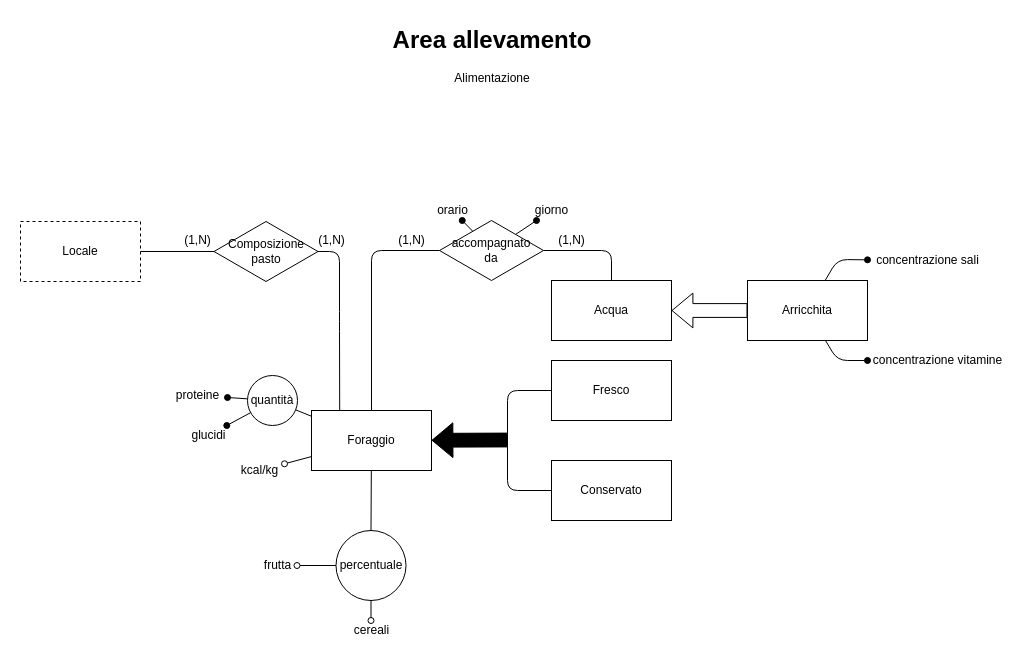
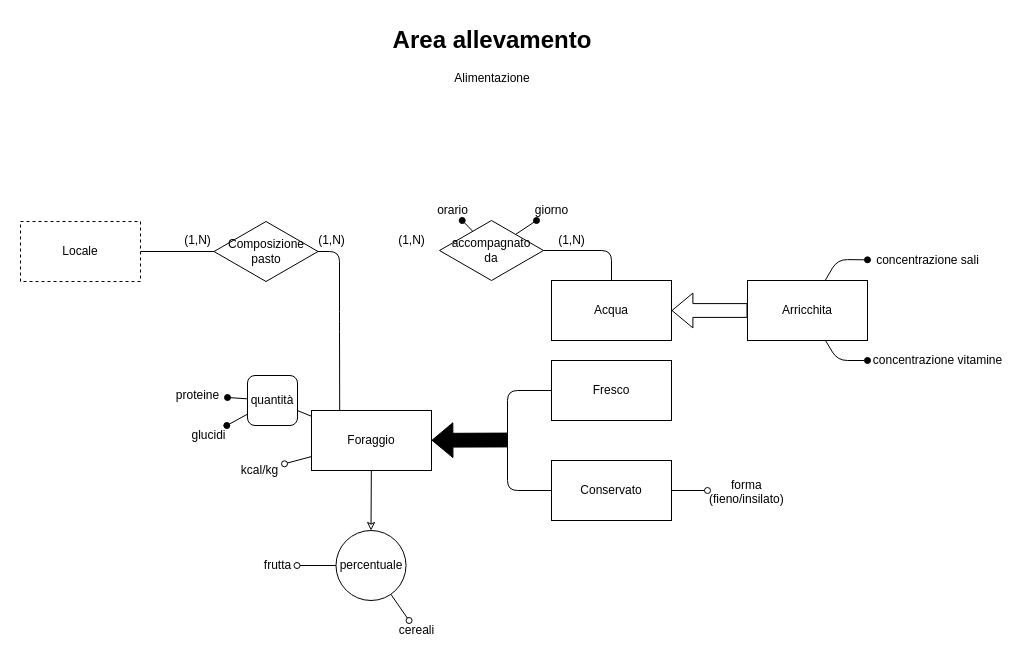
  <mxCell id="0" />
  <mxCell id="1" parent="0" />
  <mxCell id="2" value="&lt;h1&gt;Area allevamento&lt;/h1&gt;&lt;div&gt;Alimentazione&lt;/div&gt;" style="text;html=1;strokeColor=none;fillColor=none;spacing=5;spacingTop=-20;whiteSpace=wrap;overflow=hidden;rounded=0;align=center;" parent="1" vertex="1"><mxGeometry x="386.5" y="20" width="210" height="120" as="geometry" /></mxCell>
  <mxCell id="3" style="edgeStyle=none;rounded=1;orthogonalLoop=1;jettySize=auto;html=1;endArrow=oval;endFill=1;" parent="1" source="20" target="21" edge="1"><mxGeometry relative="1" as="geometry"><mxPoint x="551" y="159.474" as="sourcePoint" /></mxGeometry></mxCell>
  <mxCell id="4" style="edgeStyle=none;rounded=1;orthogonalLoop=1;jettySize=auto;html=1;endArrow=oval;endFill=1;" parent="1" source="20" target="22" edge="1"><mxGeometry relative="1" as="geometry"><mxPoint x="551" y="180.526" as="sourcePoint" /></mxGeometry></mxCell>
  <mxCell id="5" value="" style="edgeStyle=none;rounded=1;orthogonalLoop=1;jettySize=auto;html=1;endArrow=none;endFill=0;" parent="1" edge="1"><mxGeometry relative="1" as="geometry"><mxPoint x="371" y="550" as="targetPoint" /></mxGeometry></mxCell>
  <mxCell id="6" style="edgeStyle=none;rounded=1;orthogonalLoop=1;jettySize=auto;html=1;endArrow=none;endFill=0;" parent="1" source="9" target="25" edge="1"><mxGeometry relative="1" as="geometry" /></mxCell>
  <mxCell id="7" style="edgeStyle=none;rounded=1;orthogonalLoop=1;jettySize=auto;html=1;endArrow=oval;endFill=0;" parent="1" source="9" target="28" edge="1"><mxGeometry relative="1" as="geometry" /></mxCell>
  <mxCell id="8" style="orthogonalLoop=1;jettySize=auto;html=1;exitX=0.06;exitY=-0.013;exitDx=0;exitDy=0;exitPerimeter=0;endArrow=none;endFill=0;entryX=1;entryY=0.5;entryDx=0;entryDy=0;rounded=1;" edge="1" parent="1" target="43"><mxGeometry relative="1" as="geometry"><mxPoint x="338" y="301" as="targetPoint" /><mxPoint x="339.2" y="410.22" as="sourcePoint" /><Array as="points"><mxPoint x="339" y="321" /><mxPoint x="339" y="251" /></Array></mxGeometry></mxCell>
  <mxCell id="9" value="Foraggio" style="rounded=0;whiteSpace=wrap;html=1;align=center;" parent="1" vertex="1"><mxGeometry x="311" y="410" width="120" height="60" as="geometry" /></mxCell>
- <mxCell id="10" style="edgeStyle=none;rounded=1;orthogonalLoop=1;jettySize=auto;html=1;endArrow=none;endFill=0;fillColor=#000000;" parent="1" source="9" target="37" edge="1"><mxGeometry relative="1" as="geometry"><mxPoint x="371" y="640" as="targetPoint" /><mxPoint x="371" y="610" as="sourcePoint" /></mxGeometry></mxCell>
+ <mxCell id="10" style="edgeStyle=none;rounded=1;orthogonalLoop=1;jettySize=auto;html=1;endArrow=classic;endFill=0;fillColor=#000000;" parent="1" source="9" target="37" edge="1"><mxGeometry relative="1" as="geometry"><mxPoint x="371" y="640" as="targetPoint" /><mxPoint x="371" y="610" as="sourcePoint" /></mxGeometry></mxCell>
  <mxCell id="11" value="Acqua" style="rounded=0;whiteSpace=wrap;html=1;align=center;" parent="1" vertex="1"><mxGeometry x="551" y="280" width="120" height="60" as="geometry" /></mxCell>
  <mxCell id="12" value="" style="shape=flexArrow;endArrow=classic;html=1;width=13.81;endSize=6.633;" parent="1" source="15" target="11" edge="1"><mxGeometry width="50" height="50" relative="1" as="geometry"><mxPoint x="747" y="310" as="sourcePoint" /><mxPoint x="777" y="280" as="targetPoint" /></mxGeometry></mxCell>
  <mxCell id="13" style="rounded=1;orthogonalLoop=1;jettySize=auto;html=1;endArrow=oval;endFill=1;" parent="1" source="15" target="16" edge="1"><mxGeometry relative="1" as="geometry"><mxPoint x="837" y="250" as="targetPoint" /><Array as="points"><mxPoint x="837" y="259" /></Array></mxGeometry></mxCell>
  <mxCell id="14" style="edgeStyle=none;rounded=1;orthogonalLoop=1;jettySize=auto;html=1;endArrow=oval;endFill=1;" parent="1" source="15" target="17" edge="1"><mxGeometry relative="1" as="geometry"><Array as="points"><mxPoint x="837" y="360" /></Array></mxGeometry></mxCell>
  <mxCell id="15" value="Arricchita&lt;br&gt;" style="rounded=0;whiteSpace=wrap;html=1;align=center;" parent="1" vertex="1"><mxGeometry x="747" y="280" width="120" height="60" as="geometry" /></mxCell>
  <mxCell id="16" value="concentrazione sali&lt;br&gt;" style="text;html=1;resizable=0;points=[];autosize=1;align=center;verticalAlign=top;spacingTop=-4;" parent="1" vertex="1"><mxGeometry x="867" y="250" width="120" height="20" as="geometry" /></mxCell>
  <mxCell id="17" value="concentrazione vitamine&lt;br&gt;" style="text;html=1;resizable=0;points=[];autosize=1;align=center;verticalAlign=top;spacingTop=-4;" parent="1" vertex="1"><mxGeometry x="867" y="350" width="140" height="20" as="geometry" /></mxCell>
  <mxCell id="18" style="edgeStyle=none;rounded=1;orthogonalLoop=1;jettySize=auto;html=1;endArrow=none;endFill=0;" parent="1" source="20" target="11" edge="1"><mxGeometry relative="1" as="geometry"><mxPoint x="611" y="290" as="targetPoint" /><Array as="points"><mxPoint x="611" y="250" /></Array></mxGeometry></mxCell>
- <mxCell id="19" style="edgeStyle=none;rounded=1;orthogonalLoop=1;jettySize=auto;html=1;endArrow=none;endFill=0;" parent="1" source="20" target="9" edge="1"><mxGeometry relative="1" as="geometry"><mxPoint x="371" y="290" as="targetPoint" /><Array as="points"><mxPoint x="371" y="250" /></Array></mxGeometry></mxCell>
  <mxCell id="20" value="accompagnato&lt;br&gt;da" style="rhombus;whiteSpace=wrap;html=1;align=center;" parent="1" vertex="1"><mxGeometry x="439" y="220" width="104" height="60" as="geometry" /></mxCell>
  <mxCell id="21" value="orario&lt;br&gt;" style="text;html=1;resizable=0;points=[];autosize=1;align=center;verticalAlign=top;spacingTop=-4;" parent="1" vertex="1"><mxGeometry x="427" y="200" width="50" height="20" as="geometry" /></mxCell>
  <mxCell id="22" value="giorno&lt;br&gt;" style="text;html=1;resizable=0;points=[];autosize=1;align=center;verticalAlign=top;spacingTop=-4;" parent="1" vertex="1"><mxGeometry x="526" y="200" width="50" height="20" as="geometry" /></mxCell>
  <mxCell id="23" style="edgeStyle=none;rounded=1;orthogonalLoop=1;jettySize=auto;html=1;endArrow=oval;endFill=1;" parent="1" source="25" target="26" edge="1"><mxGeometry relative="1" as="geometry" /></mxCell>
  <mxCell id="24" style="edgeStyle=none;rounded=1;orthogonalLoop=1;jettySize=auto;html=1;endArrow=oval;endFill=1;" parent="1" source="25" target="27" edge="1"><mxGeometry relative="1" as="geometry" /></mxCell>
- <mxCell id="25" value="quantità" style="ellipse;whiteSpace=wrap;html=1;aspect=fixed;align=center;" parent="1" vertex="1"><mxGeometry x="247" y="375" width="50" height="50" as="geometry" /></mxCell>
+ <mxCell id="25" value="quantità" style="whiteSpace=wrap;html=1;aspect=fixed;align=center;rounded=1;" parent="1" vertex="1"><mxGeometry x="247" y="375" width="50" height="50" as="geometry" /></mxCell>
  <mxCell id="26" value="proteine&lt;br&gt;" style="text;html=1;resizable=0;points=[];autosize=1;align=center;verticalAlign=top;spacingTop=-4;" parent="1" vertex="1"><mxGeometry x="167" y="385" width="60" height="20" as="geometry" /></mxCell>
  <mxCell id="27" value="glucidi&lt;br&gt;" style="text;html=1;resizable=0;points=[];autosize=1;align=center;verticalAlign=top;spacingTop=-4;" parent="1" vertex="1"><mxGeometry x="183" y="425" width="50" height="20" as="geometry" /></mxCell>
  <mxCell id="28" value="kcal/kg&lt;br&gt;" style="text;html=1;resizable=0;points=[];autosize=1;align=center;verticalAlign=top;spacingTop=-4;" parent="1" vertex="1"><mxGeometry x="234" y="460" width="50" height="20" as="geometry" /></mxCell>
  <mxCell id="29" value="" style="shape=flexArrow;endArrow=classic;html=1;width=13.81;endSize=6.633;fillColor=#000000;" parent="1" target="9" edge="1"><mxGeometry width="50" height="50" relative="1" as="geometry"><mxPoint x="507" y="439.5" as="sourcePoint" /><mxPoint x="431" y="439.5" as="targetPoint" /></mxGeometry></mxCell>
  <mxCell id="30" style="edgeStyle=none;rounded=1;orthogonalLoop=1;jettySize=auto;html=1;endArrow=none;endFill=0;fillColor=#000000;" parent="1" source="31" target="33" edge="1"><mxGeometry relative="1" as="geometry"><Array as="points"><mxPoint x="507" y="390" /><mxPoint x="507" y="490" /></Array></mxGeometry></mxCell>
  <mxCell id="31" value="Fresco" style="rounded=0;whiteSpace=wrap;html=1;align=center;" parent="1" vertex="1"><mxGeometry x="551" y="360" width="120" height="60" as="geometry" /></mxCell>
+ <mxCell id="32" style="edgeStyle=none;rounded=1;orthogonalLoop=1;jettySize=auto;html=1;endArrow=oval;endFill=0;fillColor=#000000;" parent="1" source="33" target="34" edge="1"><mxGeometry relative="1" as="geometry"><mxPoint x="707" y="490" as="targetPoint" /></mxGeometry></mxCell>
  <mxCell id="33" value="Conservato&lt;br&gt;" style="rounded=0;whiteSpace=wrap;html=1;align=center;" parent="1" vertex="1"><mxGeometry x="551" y="460" width="120" height="60" as="geometry" /></mxCell>
+ <mxCell id="34" value="&lt;div align=&quot;center&quot;&gt;forma&lt;br&gt;(fieno/insilato)&lt;br&gt;&lt;/div&gt;" style="text;html=1;resizable=0;points=[];autosize=1;align=left;verticalAlign=top;spacingTop=-4;" parent="1" vertex="1"><mxGeometry x="707" y="475" width="90" height="30" as="geometry" /></mxCell>
  <mxCell id="35" style="edgeStyle=none;rounded=1;orthogonalLoop=1;jettySize=auto;html=1;endArrow=oval;endFill=0;fillColor=#000000;" parent="1" source="37" target="39" edge="1"><mxGeometry relative="1" as="geometry" /></mxCell>
  <mxCell id="36" style="edgeStyle=none;rounded=1;orthogonalLoop=1;jettySize=auto;html=1;endArrow=oval;endFill=0;fillColor=#000000;" parent="1" source="37" target="38" edge="1"><mxGeometry relative="1" as="geometry" /></mxCell>
  <mxCell id="37" value="percentuale" style="ellipse;whiteSpace=wrap;html=1;aspect=fixed;align=center;" parent="1" vertex="1"><mxGeometry x="335.5" y="530" width="70" height="70" as="geometry" /></mxCell>
- <mxCell id="38" value="&lt;div align=&quot;center&quot;&gt;cereali&lt;/div&gt;" style="text;html=1;resizable=0;points=[];autosize=1;align=center;verticalAlign=top;spacingTop=-4;" parent="1" vertex="1"><mxGeometry x="345.5" y="620" width="50" height="20" as="geometry" /></mxCell>
+ <mxCell id="38" value="&lt;div align=&quot;center&quot;&gt;cereali&lt;/div&gt;" style="text;html=1;resizable=0;points=[];autosize=1;align=center;verticalAlign=top;spacingTop=-4;" parent="1" vertex="1"><mxGeometry x="390.5" y="620" width="50" height="20" as="geometry" /></mxCell>
  <mxCell id="39" value="&lt;div align=&quot;center&quot;&gt;frutta&lt;/div&gt;" style="text;html=1;resizable=0;points=[];autosize=1;align=center;verticalAlign=top;spacingTop=-4;" parent="1" vertex="1"><mxGeometry x="256.5" y="555" width="40" height="20" as="geometry" /></mxCell>
  <mxCell id="40" value="(1,N)" style="text;html=1;resizable=0;points=[];autosize=1;align=center;verticalAlign=top;spacingTop=-4;" parent="1" vertex="1"><mxGeometry x="551" y="230" width="40" height="20" as="geometry" /></mxCell>
  <mxCell id="41" value="(1,N)" style="text;html=1;resizable=0;points=[];autosize=1;align=center;verticalAlign=top;spacingTop=-4;" parent="1" vertex="1"><mxGeometry x="391" y="230" width="40" height="20" as="geometry" /></mxCell>
  <mxCell id="42" value="" style="edgeStyle=none;rounded=1;orthogonalLoop=1;jettySize=auto;html=1;endArrow=none;endFill=0;" edge="1" parent="1" source="44"><mxGeometry relative="1" as="geometry"><mxPoint x="133.5" y="251" as="targetPoint" /></mxGeometry></mxCell>
  <mxCell id="43" value="Composizione pasto&lt;br&gt;" style="rhombus;whiteSpace=wrap;html=1;align=center;" vertex="1" parent="1"><mxGeometry x="213.5" y="221" width="104" height="60" as="geometry" /></mxCell>
  <mxCell id="44" value="Locale" style="rounded=0;whiteSpace=wrap;html=1;align=center;dashed=1;" vertex="1" parent="1"><mxGeometry x="20" y="221" width="120" height="60" as="geometry" /></mxCell>
  <mxCell id="45" value="" style="edgeStyle=none;rounded=1;orthogonalLoop=1;jettySize=auto;html=1;endArrow=none;endFill=0;" edge="1" parent="1" source="43" target="44"><mxGeometry relative="1" as="geometry"><mxPoint x="213.5" y="251" as="sourcePoint" /><mxPoint x="133.5" y="251" as="targetPoint" /></mxGeometry></mxCell>
  <mxCell id="46" value="(1,N)" style="text;html=1;resizable=0;points=[];autosize=1;align=center;verticalAlign=top;spacingTop=-4;" vertex="1" parent="1"><mxGeometry x="177" y="230" width="40" height="20" as="geometry" /></mxCell>
  <mxCell id="47" value="(1,N)" style="text;html=1;resizable=0;points=[];autosize=1;align=center;verticalAlign=top;spacingTop=-4;" vertex="1" parent="1"><mxGeometry x="311" y="230" width="40" height="20" as="geometry" /></mxCell>
